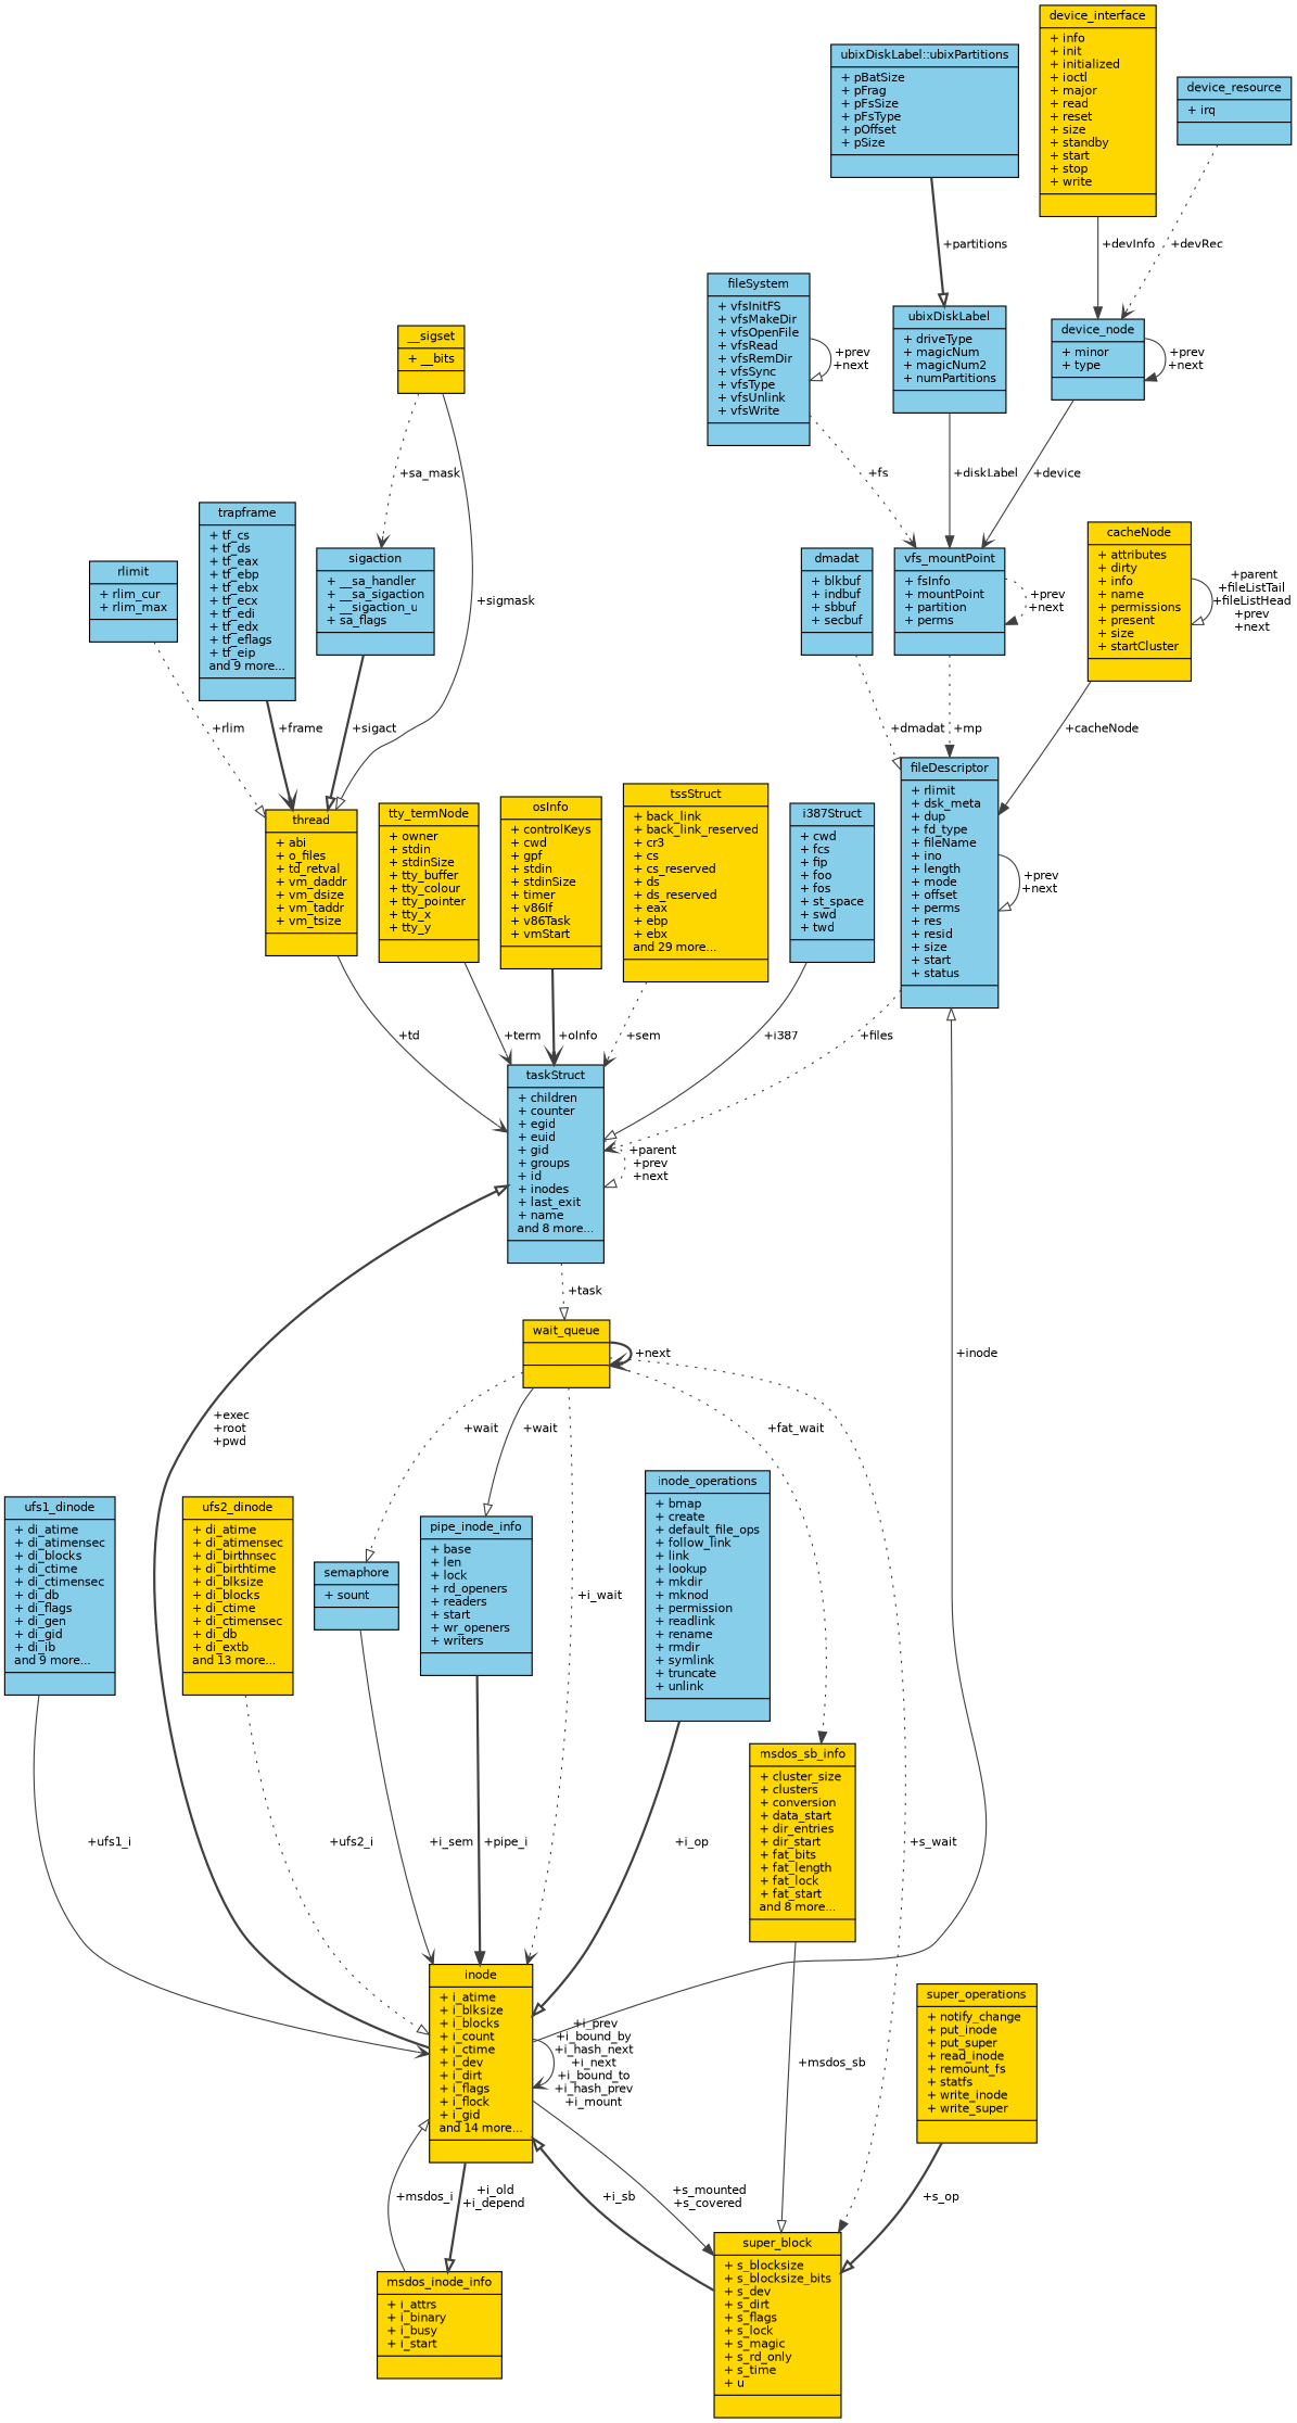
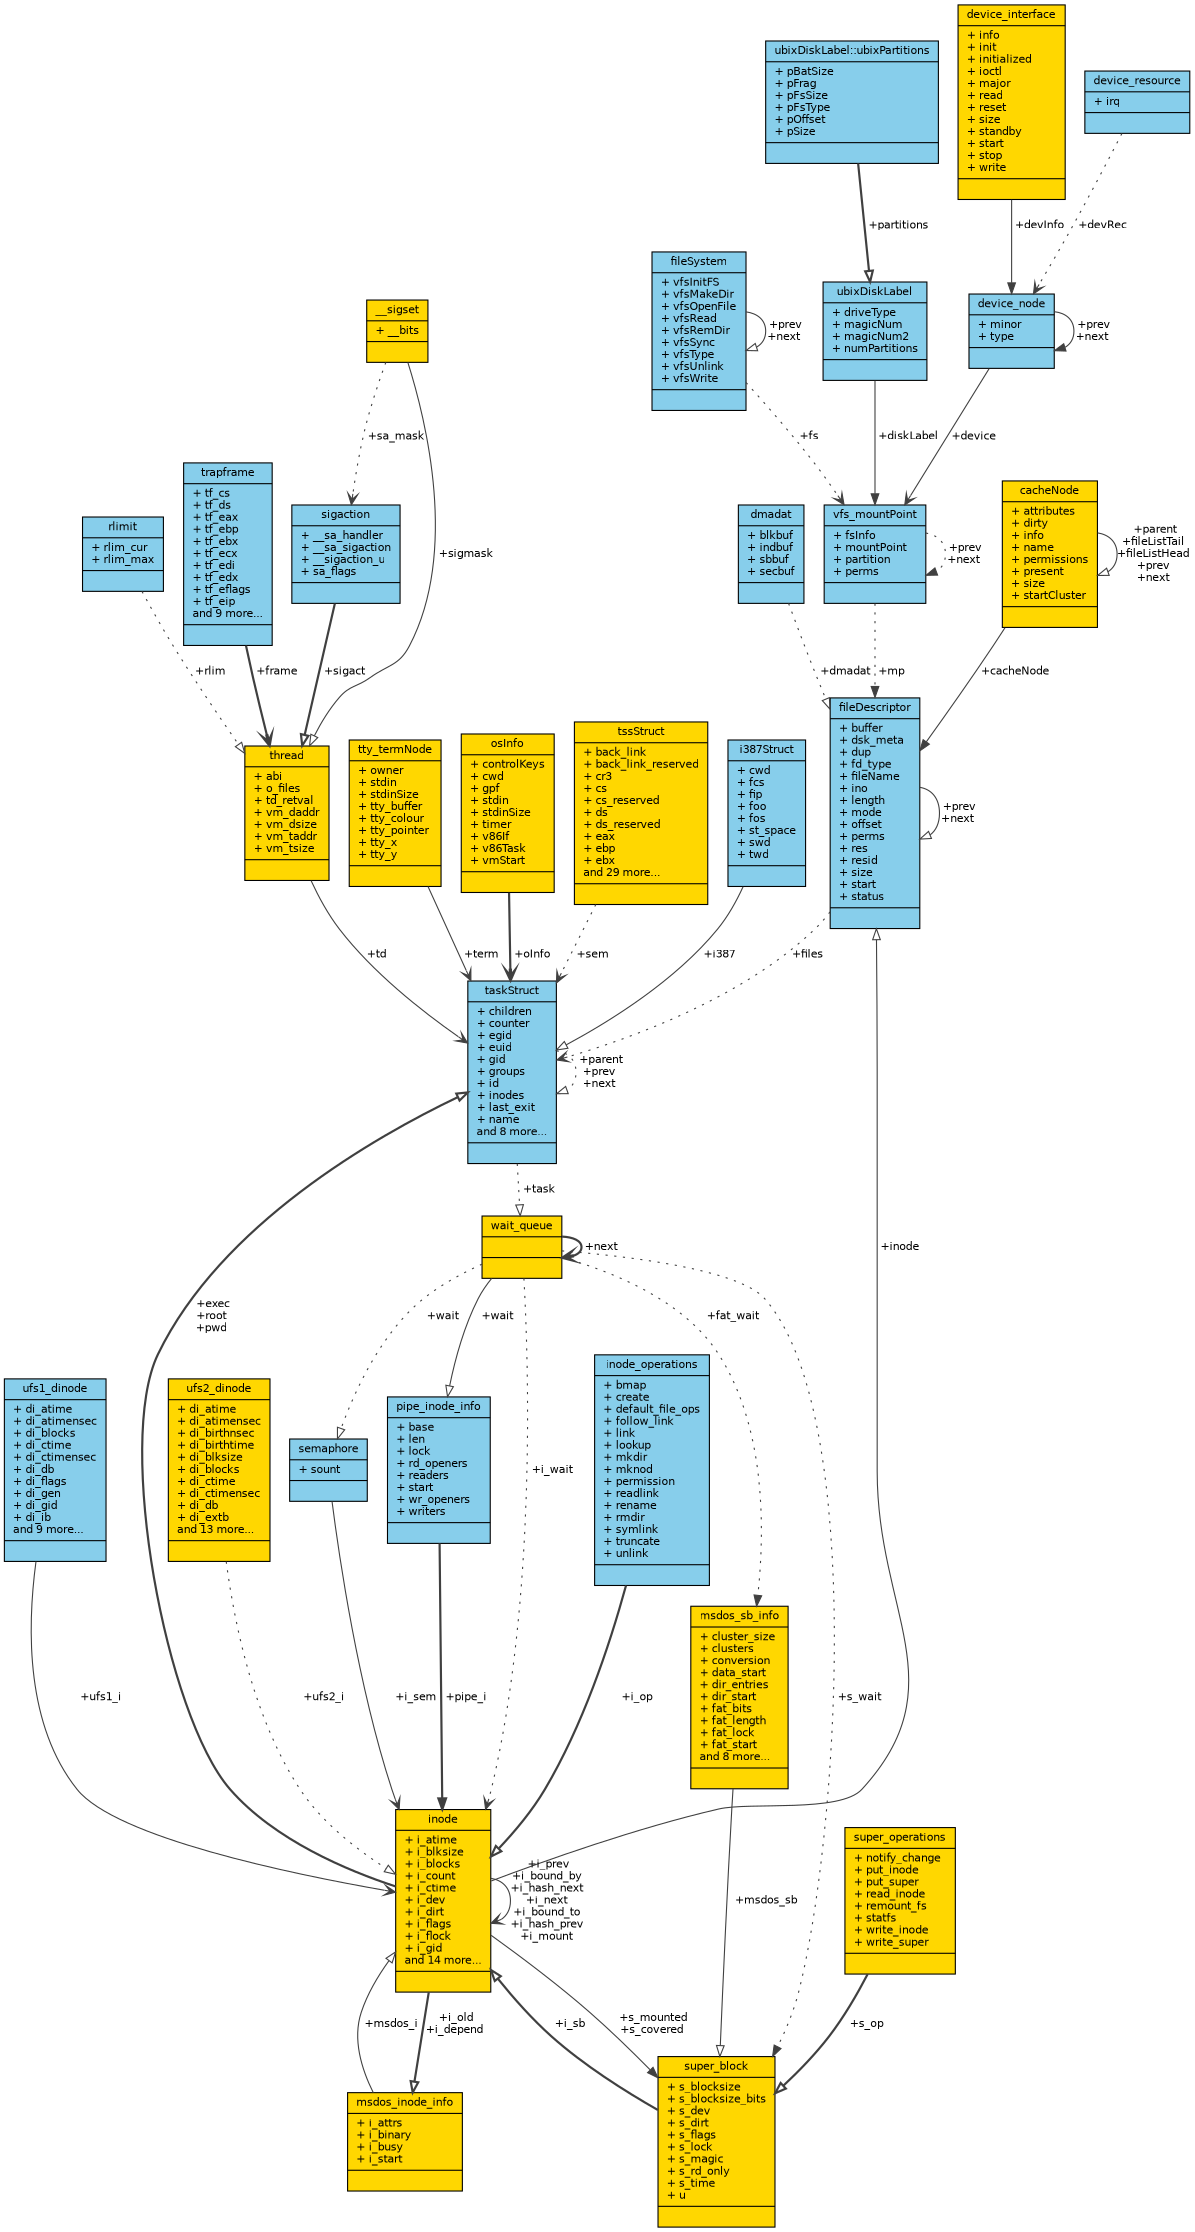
  digraph {
    node [color=black fillcolor=skyblue fontname=Helvetica fontsize=10 shape=record style=filled]
    edge [arrowhead=onormal color=grey25 fontname=Helvetica fontsize=10 labelfontname=Helvetica labelfontsize=10 style=solid]
-   n1 [fontcolor=black height=0.2 label="{fileDescriptor\n|+ rlimit\l+ dsk_meta\l+ dup\l+ fd_type\l+ fileName\l+ ino\l+ length\l+ mode\l+ offset\l+ perms\l+ res\l+ resid\l+ size\l+ start\l+ status\l|}" width=0.4]
+   n1 [fontcolor=black height=0.2 label="{fileDescriptor\n|+ buffer\l+ dsk_meta\l+ dup\l+ fd_type\l+ fileName\l+ ino\l+ length\l+ mode\l+ offset\l+ perms\l+ res\l+ resid\l+ size\l+ start\l+ status\l|}" width=0.4]
    n2 [height=0.2 label="{taskStruct\n|+ children\l+ counter\l+ egid\l+ euid\l+ gid\l+ groups\l+ id\l+ inodes\l+ last_exit\l+ name\land 8 more...\l|}" width=0.4]
    n3 [fillcolor=gold height=0.2 label="{wait_queue\n||}" width=0.4]
    n4 [fillcolor=gold height=0.2 label="{inode\n|+ i_atime\l+ i_blksize\l+ i_blocks\l+ i_count\l+ i_ctime\l+ i_dev\l+ i_dirt\l+ i_flags\l+ i_flock\l+ i_gid\land 14 more...\l|}" width=0.4]
    n5 [fillcolor=gold height=0.2 label="{msdos_inode_info\n|+ i_attrs\l+ i_binary\l+ i_busy\l+ i_start\l|}" width=0.4]
    n6 [fillcolor=gold height=0.2 label="{super_block\n|+ s_blocksize\l+ s_blocksize_bits\l+ s_dev\l+ s_dirt\l+ s_flags\l+ s_lock\l+ s_magic\l+ s_rd_only\l+ s_time\l+ u\l|}" width=0.4]
    n7 [fillcolor=gold height=0.2 label="{msdos_sb_info\n|+ cluster_size\l+ clusters\l+ conversion\l+ data_start\l+ dir_entries\l+ dir_start\l+ fat_bits\l+ fat_length\l+ fat_lock\l+ fat_start\land 8 more...\l|}" width=0.4]
    n8 [height=0.2 label="{semaphore\n|+ sount\l|}" width=0.4]
    n9 [height=0.2 label="{pipe_inode_info\n|+ base\l+ len\l+ lock\l+ rd_openers\l+ readers\l+ start\l+ wr_openers\l+ writers\l|}" width=0.4]
    n10 [height=0.2 label="{i387Struct\n|+ cwd\l+ fcs\l+ fip\l+ foo\l+ fos\l+ st_space\l+ swd\l+ twd\l|}" width=0.4]
    n11 [fillcolor=gold height=0.2 label="{thread\n|+ abi\l+ o_files\l+ td_retval\l+ vm_daddr\l+ vm_dsize\l+ vm_taddr\l+ vm_tsize\l|}" width=0.4]
    n12 [height=0.2 label="{trapframe\n|+ tf_cs\l+ tf_ds\l+ tf_eax\l+ tf_ebp\l+ tf_ebx\l+ tf_ecx\l+ tf_edi\l+ tf_edx\l+ tf_eflags\l+ tf_eip\land 9 more...\l|}" width=0.4]
    n13 [fillcolor=gold height=0.2 label="{__sigset\n|+ __bits\l|}" width=0.4]
    n14 [height=0.2 label="{sigaction\n|+ __sa_handler\l+ __sa_sigaction\l+ __sigaction_u\l+ sa_flags\l|}" width=0.4]
    n15 [height=0.2 label="{rlimit\n|+ rlim_cur\l+ rlim_max\l|}" width=0.4]
    n16 [fillcolor=gold height=0.2 label="{tty_termNode\n|+ owner\l+ stdin\l+ stdinSize\l+ tty_buffer\l+ tty_colour\l+ tty_pointer\l+ tty_x\l+ tty_y\l|}" width=0.4]
    n17 [fillcolor=gold height=0.2 label="{osInfo\n|+ controlKeys\l+ cwd\l+ gpf\l+ stdin\l+ stdinSize\l+ timer\l+ v86If\l+ v86Task\l+ vmStart\l|}" width=0.4]
    n18 [fillcolor=gold height=0.2 label="{tssStruct\n|+ back_link\l+ back_link_reserved\l+ cr3\l+ cs\l+ cs_reserved\l+ ds\l+ ds_reserved\l+ eax\l+ ebp\l+ ebx\land 29 more...\l|}" width=0.4]
    n19 [fillcolor=gold height=0.2 label="{super_operations\n|+ notify_change\l+ put_inode\l+ put_super\l+ read_inode\l+ remount_fs\l+ statfs\l+ write_inode\l+ write_super\l|}" width=0.4]
    n20 [fillcolor=gold height=0.2 label="{ufs2_dinode\n|+ di_atime\l+ di_atimensec\l+ di_birthnsec\l+ di_birthtime\l+ di_blksize\l+ di_blocks\l+ di_ctime\l+ di_ctimensec\l+ di_db\l+ di_extb\land 13 more...\l|}" width=0.4]
    n21 [height=0.2 label="{inode_operations\n|+ bmap\l+ create\l+ default_file_ops\l+ follow_link\l+ link\l+ lookup\l+ mkdir\l+ mknod\l+ permission\l+ readlink\l+ rename\l+ rmdir\l+ symlink\l+ truncate\l+ unlink\l|}" width=0.4]
    n22 [height=0.2 label="{ufs1_dinode\n|+ di_atime\l+ di_atimensec\l+ di_blocks\l+ di_ctime\l+ di_ctimensec\l+ di_db\l+ di_flags\l+ di_gen\l+ di_gid\l+ di_ib\land 9 more...\l|}" width=0.4]
    n23 [fillcolor=gold height=0.2 label="{cacheNode\n|+ attributes\l+ dirty\l+ info\l+ name\l+ permissions\l+ present\l+ size\l+ startCluster\l|}" width=0.4]
    n24 [height=0.2 label="{dmadat\n|+ blkbuf\l+ indbuf\l+ sbbuf\l+ secbuf\l|}" width=0.4]
    n25 [height=0.2 label="{vfs_mountPoint\n|+ fsInfo\l+ mountPoint\l+ partition\l+ perms\l|}" width=0.4]
    n26 [height=0.2 label="{ubixDiskLabel\n|+ driveType\l+ magicNum\l+ magicNum2\l+ numPartitions\l|}" width=0.4]
    n27 [height=0.2 label="{ubixDiskLabel::ubixPartitions\n|+ pBatSize\l+ pFrag\l+ pFsSize\l+ pFsType\l+ pOffset\l+ pSize\l|}" width=0.4]
    n28 [height=0.2 label="{device_node\n|+ minor\l+ type\l|}" width=0.4]
    n29 [height=0.2 label="{device_resource\n|+ irq\l|}" width=0.4]
    n30 [fillcolor=gold height=0.2 label="{device_interface\n|+ info\l+ init\l+ initialized\l+ ioctl\l+ major\l+ read\l+ reset\l+ size\l+ standby\l+ start\l+ stop\l+ write\l|}" width=0.4]
    n31 [height=0.2 label="{fileSystem\n|+ vfsInitFS\l+ vfsMakeDir\l+ vfsOpenFile\l+ vfsRead\l+ vfsRemDir\l+ vfsSync\l+ vfsType\l+ vfsUnlink\l+ vfsWrite\l|}" width=0.4]
    n1 -> n1 [label=" +prev\n+next"]
    n1 -> n2 [arrowhead=vee label=" +files" style=dotted]
    n2 -> n2 [label=" +parent\n+prev\n+next" style=dotted]
    n2 -> n3 [label=" +task" style=dotted]
    n3 -> n3 [arrowhead=vee label=" +next" style=bold]
    n3 -> n4 [arrowhead=vee label=" +i_wait" style=dotted]
    n3 -> n6 [arrowhead=normal label=" +s_wait" style=dotted]
    n3 -> n7 [arrowhead=normal label=" +fat_wait" style=dotted]
    n3 -> n8 [label=" +wait" style=dotted]
    n3 -> n9 [label=" +wait"]
    n4 -> n1 [label=" +inode"]
    n4 -> n2 [label=" +exec\n+root\n+pwd" style=bold]
    n4 -> n4 [arrowhead=vee label=" +i_prev\n+i_bound_by\n+i_hash_next\n+i_next\n+i_bound_to\n+i_hash_prev\n+i_mount"]
    n4 -> n5 [label=" +i_old\n+i_depend" style=bold]
    n4 -> n6 [arrowhead=normal label=" +s_mounted\n+s_covered"]
    n5 -> n4 [label=" +msdos_i"]
    n6 -> n4 [label=" +i_sb" style=bold]
    n7 -> n6 [label=" +msdos_sb"]
    n8 -> n4 [arrowhead=vee label=" +i_sem"]
    n9 -> n4 [arrowhead=normal label=" +pipe_i" style=bold]
    n10 -> n2 [label=" +i387"]
    n11 -> n2 [arrowhead=vee label=" +td"]
    n12 -> n11 [arrowhead=vee label=" +frame" style=bold]
    n13 -> n11 [label=" +sigmask"]
    n13 -> n14 [arrowhead=vee label=" +sa_mask" style=dotted]
    n14 -> n11 [label=" +sigact" style=bold]
    n15 -> n11 [label=" +rlim" style=dotted]
    n16 -> n2 [arrowhead=vee label=" +term"]
    n17 -> n2 [arrowhead=vee label=" +oInfo" style=bold]
    n18 -> n2 [arrowhead=vee label=" +sem" style=dotted]
    n19 -> n6 [label=" +s_op" style=bold]
    n20 -> n4 [label=" +ufs2_i" style=dotted]
    n21 -> n4 [label=" +i_op" style=bold]
    n22 -> n4 [arrowhead=vee label=" +ufs1_i"]
    n23 -> n1 [arrowhead=normal label=" +cacheNode"]
    n23 -> n23 [label=" +parent\n+fileListTail\n+fileListHead\n+prev\n+next"]
    n24 -> n1 [label=" +dmadat" style=dotted]
    n25 -> n1 [arrowhead=normal label=" +mp" style=dotted]
    n25 -> n25 [arrowhead=normal label=" +prev\n+next" style=dotted]
    n26 -> n25 [arrowhead=normal label=" +diskLabel"]
    n27 -> n26 [label=" +partitions" style=bold]
    n28 -> n25 [arrowhead=vee label=" +device"]
    n28 -> n28 [arrowhead=normal label=" +prev\n+next"]
    n29 -> n28 [arrowhead=vee label=" +devRec" style=dotted]
    n30 -> n28 [arrowhead=normal label=" +devInfo"]
    n31 -> n25 [arrowhead=vee label=" +fs" style=dotted]
    n31 -> n31 [label=" +prev\n+next"]
  }
